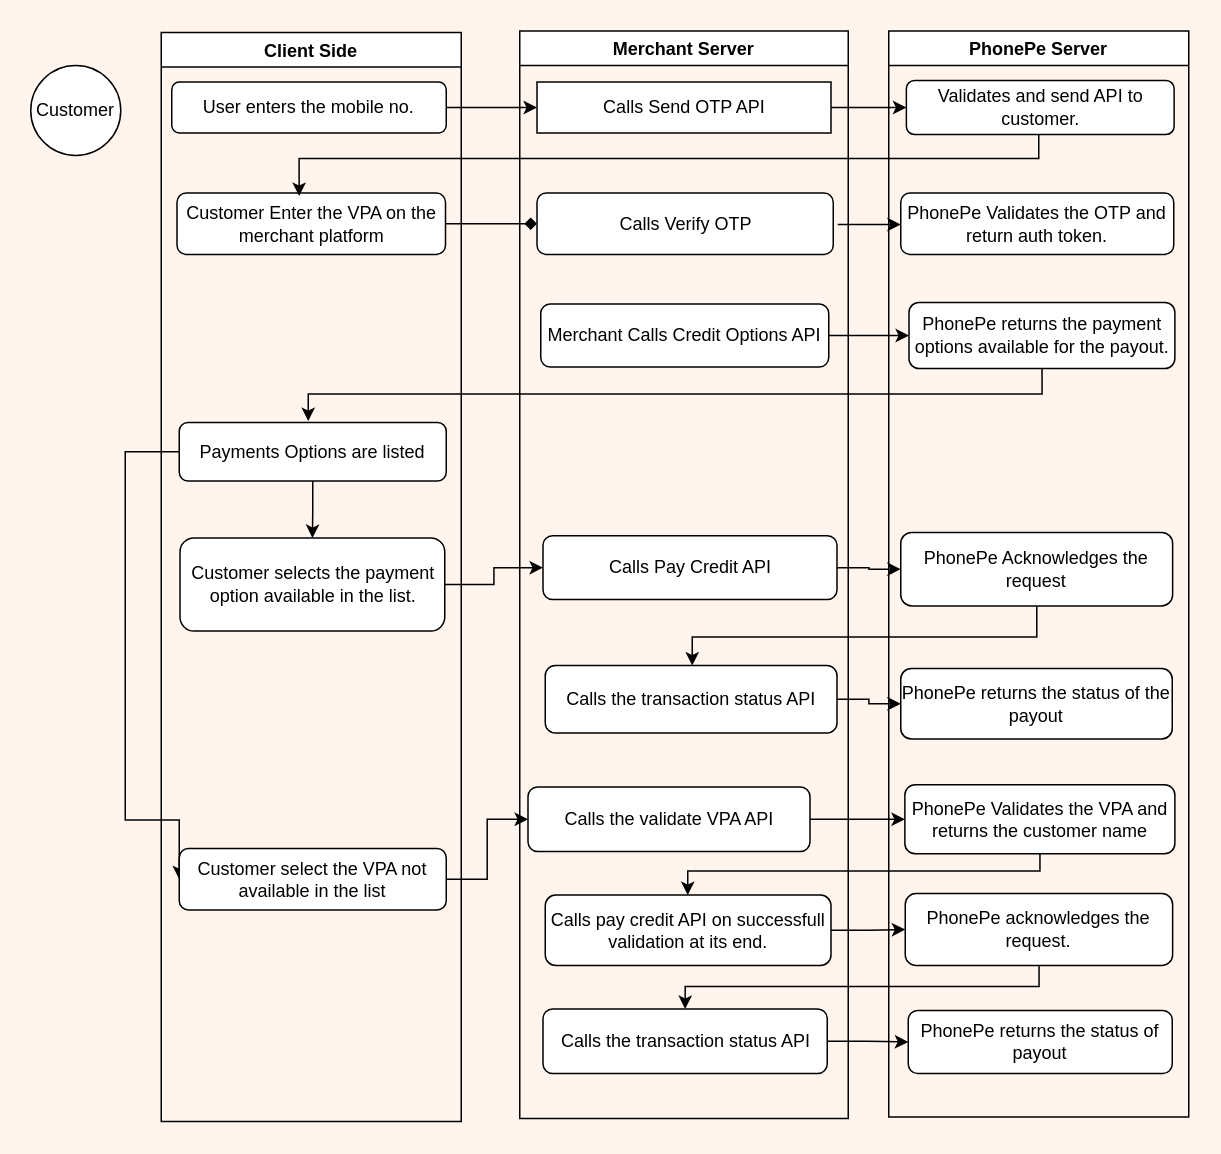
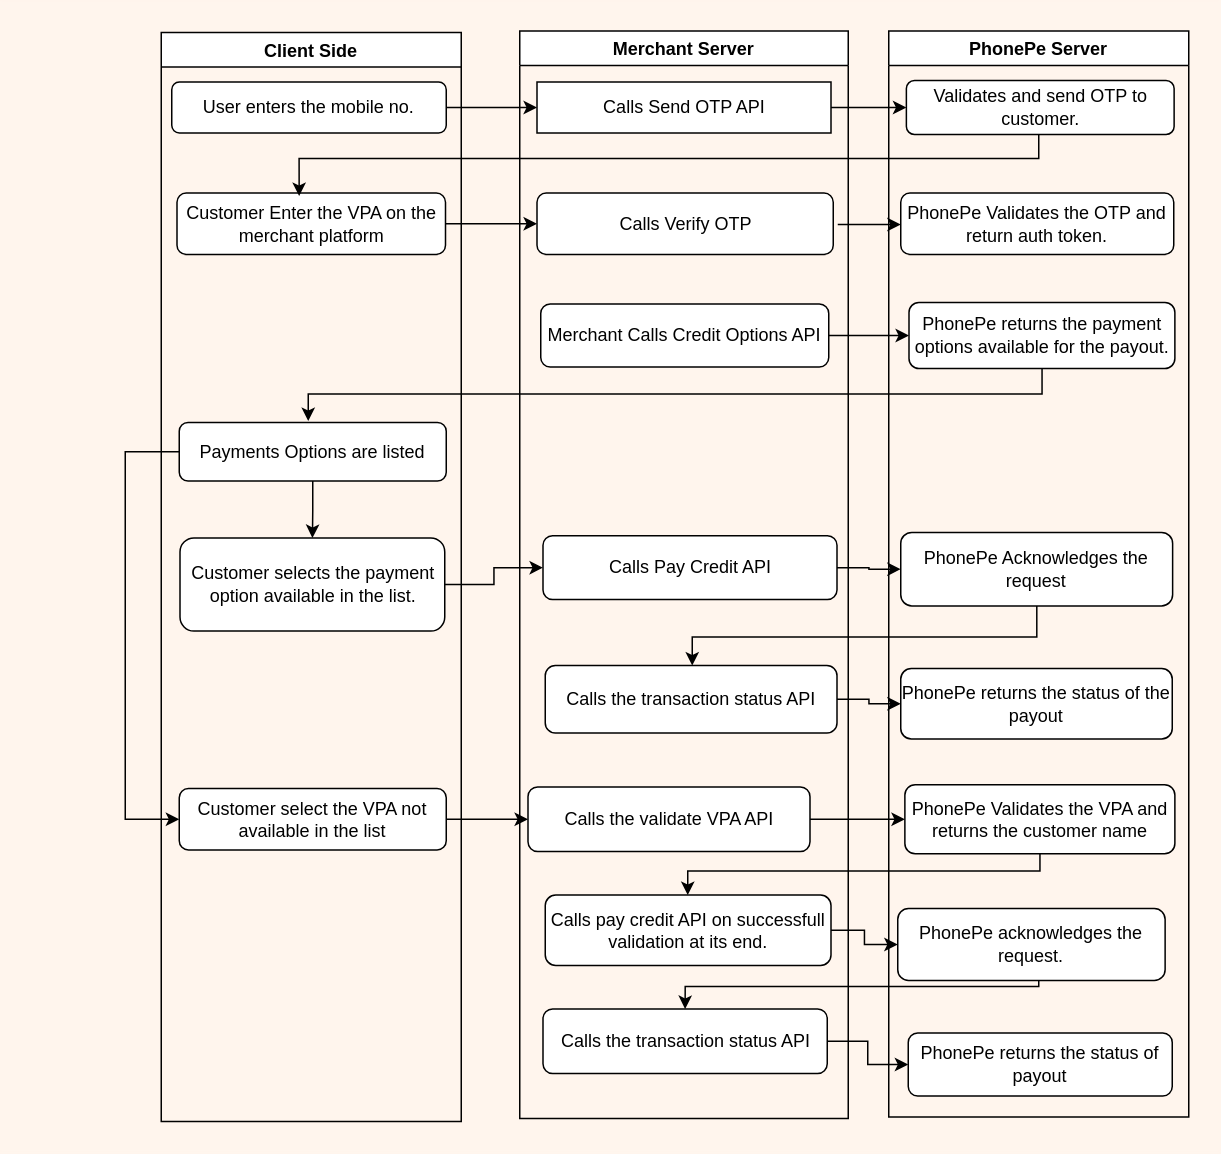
  <mxCell id="0" />
  <mxCell id="1" parent="0" />
- <mxCell id="2" value="Customer" style="ellipse;whiteSpace=wrap;html=1;aspect=fixed;" vertex="1" parent="1"><mxGeometry x="20" y="43" width="60" height="60" as="geometry" /></mxCell>
  <mxCell id="3" value="Client Side" style="swimlane;startSize=23;" vertex="1" parent="1"><mxGeometry x="107" y="21" width="200" height="726" as="geometry" /></mxCell>
  <mxCell id="4" value="User enters the mobile no." style="rounded=1;whiteSpace=wrap;html=1;" vertex="1" parent="3"><mxGeometry x="7" y="33" width="183" height="34" as="geometry" /></mxCell>
  <mxCell id="5" value="Customer Enter the VPA on the merchant platform" style="rounded=1;whiteSpace=wrap;html=1;" vertex="1" parent="3"><mxGeometry x="10.5" y="107" width="179" height="41" as="geometry" /></mxCell>
  <mxCell id="6" value="" style="edgeStyle=orthogonalEdgeStyle;rounded=0;orthogonalLoop=1;jettySize=auto;html=1;" edge="1" parent="3" source="8" target="9"><mxGeometry relative="1" as="geometry" /></mxCell>
  <mxCell id="7" style="edgeStyle=orthogonalEdgeStyle;rounded=0;orthogonalLoop=1;jettySize=auto;html=1;entryX=0;entryY=0.5;entryDx=0;entryDy=0;" edge="1" parent="3" source="8" target="10"><mxGeometry relative="1" as="geometry"><Array as="points"><mxPoint x="-24" y="280" /><mxPoint x="-24" y="525" /></Array></mxGeometry></mxCell>
  <mxCell id="8" value="Payments Options are listed" style="rounded=1;whiteSpace=wrap;html=1;" vertex="1" parent="3"><mxGeometry x="12" y="260" width="178" height="39" as="geometry" /></mxCell>
  <mxCell id="9" value="Customer selects the payment option available in the list." style="rounded=1;whiteSpace=wrap;html=1;" vertex="1" parent="3"><mxGeometry x="12.5" y="337" width="176.5" height="62" as="geometry" /></mxCell>
- <mxCell id="10" value="Customer select the VPA not available in the list" style="rounded=1;whiteSpace=wrap;html=1;" vertex="1" parent="3"><mxGeometry x="12" y="544" width="178" height="41" as="geometry" /></mxCell>
+ <mxCell id="10" value="Customer select the VPA not available in the list" style="rounded=1;whiteSpace=wrap;html=1;" vertex="1" parent="3"><mxGeometry x="12" y="504" width="178" height="41" as="geometry" /></mxCell>
  <mxCell id="11" value="Merchant Server" style="swimlane;startSize=23;" vertex="1" parent="1"><mxGeometry x="346" y="20" width="219" height="725" as="geometry" /></mxCell>
  <mxCell id="12" value="Calls Send OTP API" style="whiteSpace=wrap;html=1;rounded=0;" vertex="1" parent="11"><mxGeometry x="11.5" y="34" width="196" height="34" as="geometry" /></mxCell>
  <mxCell id="13" value="Calls Verify OTP" style="rounded=1;whiteSpace=wrap;html=1;" vertex="1" parent="11"><mxGeometry x="11.5" y="108" width="197.5" height="41" as="geometry" /></mxCell>
  <mxCell id="14" value="Merchant Calls Credit Options API" style="rounded=1;whiteSpace=wrap;html=1;" vertex="1" parent="11"><mxGeometry x="14" y="182" width="192" height="42" as="geometry" /></mxCell>
  <mxCell id="15" value="Calls Pay Credit API" style="rounded=1;whiteSpace=wrap;html=1;" vertex="1" parent="11"><mxGeometry x="15.5" y="336.5" width="196" height="42.5" as="geometry" /></mxCell>
  <mxCell id="16" value="Calls the transaction status API" style="rounded=1;whiteSpace=wrap;html=1;" vertex="1" parent="11"><mxGeometry x="17" y="423" width="194.5" height="45" as="geometry" /></mxCell>
  <mxCell id="17" value="Calls the validate VPA API" style="rounded=1;whiteSpace=wrap;html=1;" vertex="1" parent="11"><mxGeometry x="5.5" y="504" width="188" height="43" as="geometry" /></mxCell>
  <mxCell id="18" value="Calls pay credit API on successfull validation at its end." style="rounded=1;whiteSpace=wrap;html=1;" vertex="1" parent="11"><mxGeometry x="17" y="576" width="190.5" height="47" as="geometry" /></mxCell>
  <mxCell id="19" value="Calls the transaction status API" style="rounded=1;whiteSpace=wrap;html=1;" vertex="1" parent="11"><mxGeometry x="15.5" y="652" width="189.5" height="43" as="geometry" /></mxCell>
  <mxCell id="20" value="PhonePe Server" style="swimlane;" vertex="1" parent="1"><mxGeometry x="592" y="20" width="200" height="724" as="geometry" /></mxCell>
- <mxCell id="21" value="Validates and send API to customer." style="rounded=1;whiteSpace=wrap;html=1;" vertex="1" parent="20"><mxGeometry x="11.75" y="33" width="178.5" height="36" as="geometry" /></mxCell>
+ <mxCell id="21" value="Validates and send OTP to customer." style="rounded=1;whiteSpace=wrap;html=1;" vertex="1" parent="20"><mxGeometry x="11.75" y="33" width="178.5" height="36" as="geometry" /></mxCell>
  <mxCell id="22" value="&lt;div&gt;PhonePe Validates the OTP and&lt;/div&gt;&lt;div&gt;return auth token.&lt;br&gt;&lt;/div&gt;" style="rounded=1;whiteSpace=wrap;html=1;" vertex="1" parent="20"><mxGeometry x="8" y="108" width="182" height="41" as="geometry" /></mxCell>
  <mxCell id="23" value="PhonePe returns the payment options available for the payout." style="rounded=1;whiteSpace=wrap;html=1;" vertex="1" parent="20"><mxGeometry x="13.5" y="181" width="177.25" height="44" as="geometry" /></mxCell>
  <mxCell id="24" value="PhonePe Acknowledges the request" style="rounded=1;whiteSpace=wrap;html=1;" vertex="1" parent="20"><mxGeometry x="8" y="334.25" width="181.25" height="49" as="geometry" /></mxCell>
  <mxCell id="25" value="PhonePe returns the status of the payout" style="rounded=1;whiteSpace=wrap;html=1;" vertex="1" parent="20"><mxGeometry x="8" y="425" width="181" height="47" as="geometry" /></mxCell>
  <mxCell id="26" value="PhonePe Validates the VPA and returns the customer name" style="rounded=1;whiteSpace=wrap;html=1;" vertex="1" parent="20"><mxGeometry x="10.75" y="502.5" width="180" height="46" as="geometry" /></mxCell>
- <mxCell id="27" value="PhonePe acknowledges the request." style="rounded=1;whiteSpace=wrap;html=1;" vertex="1" parent="20"><mxGeometry x="11" y="575" width="178.25" height="48" as="geometry" /></mxCell>
- <mxCell id="28" value="PhonePe returns the status of payout" style="rounded=1;whiteSpace=wrap;html=1;" vertex="1" parent="20"><mxGeometry x="13" y="653" width="176" height="42" as="geometry" /></mxCell>
+ <mxCell id="27" value="PhonePe acknowledges the request." style="rounded=1;whiteSpace=wrap;html=1;" vertex="1" parent="20"><mxGeometry x="6" y="585" width="178.25" height="48" as="geometry" /></mxCell>
+ <mxCell id="28" value="PhonePe returns the status of payout" style="rounded=1;whiteSpace=wrap;html=1;" vertex="1" parent="20"><mxGeometry x="13" y="668" width="176" height="42" as="geometry" /></mxCell>
  <mxCell id="29" value="" style="edgeStyle=orthogonalEdgeStyle;rounded=0;orthogonalLoop=1;jettySize=auto;html=1;" edge="1" parent="1" source="4" target="12"><mxGeometry relative="1" as="geometry" /></mxCell>
  <mxCell id="30" value="" style="edgeStyle=orthogonalEdgeStyle;rounded=0;orthogonalLoop=1;jettySize=auto;html=1;" edge="1" parent="1" source="12" target="21"><mxGeometry relative="1" as="geometry" /></mxCell>
- <mxCell id="31" value="" style="edgeStyle=orthogonalEdgeStyle;rounded=0;orthogonalLoop=1;jettySize=auto;html=1;endArrow=diamond;" edge="1" parent="1" source="5" target="13"><mxGeometry relative="1" as="geometry" /></mxCell>
+ <mxCell id="31" value="" style="edgeStyle=orthogonalEdgeStyle;rounded=0;orthogonalLoop=1;jettySize=auto;html=1;" edge="1" parent="1" source="5" target="13"><mxGeometry relative="1" as="geometry" /></mxCell>
  <mxCell id="32" value="" style="endArrow=classic;html=1;rounded=0;" edge="1" parent="1"><mxGeometry width="50" height="50" relative="1" as="geometry"><mxPoint x="558" y="149" as="sourcePoint" /><mxPoint x="600" y="149" as="targetPoint" /></mxGeometry></mxCell>
  <mxCell id="33" value="" style="edgeStyle=orthogonalEdgeStyle;rounded=0;orthogonalLoop=1;jettySize=auto;html=1;" edge="1" parent="1" source="14" target="23"><mxGeometry relative="1" as="geometry" /></mxCell>
  <mxCell id="34" value="" style="edgeStyle=orthogonalEdgeStyle;rounded=0;orthogonalLoop=1;jettySize=auto;html=1;" edge="1" parent="1" source="9" target="15"><mxGeometry relative="1" as="geometry" /></mxCell>
  <mxCell id="35" value="" style="edgeStyle=orthogonalEdgeStyle;rounded=0;orthogonalLoop=1;jettySize=auto;html=1;" edge="1" parent="1" source="15" target="24"><mxGeometry relative="1" as="geometry" /></mxCell>
  <mxCell id="36" style="edgeStyle=orthogonalEdgeStyle;rounded=0;orthogonalLoop=1;jettySize=auto;html=1;" edge="1" parent="1" source="24" target="16"><mxGeometry relative="1" as="geometry"><Array as="points"><mxPoint x="691" y="424" /><mxPoint x="461" y="424" /></Array></mxGeometry></mxCell>
  <mxCell id="37" value="" style="edgeStyle=orthogonalEdgeStyle;rounded=0;orthogonalLoop=1;jettySize=auto;html=1;" edge="1" parent="1" source="16" target="25"><mxGeometry relative="1" as="geometry" /></mxCell>
  <mxCell id="38" value="" style="edgeStyle=orthogonalEdgeStyle;rounded=0;orthogonalLoop=1;jettySize=auto;html=1;" edge="1" parent="1" source="10" target="17"><mxGeometry relative="1" as="geometry" /></mxCell>
  <mxCell id="39" value="" style="edgeStyle=orthogonalEdgeStyle;rounded=0;orthogonalLoop=1;jettySize=auto;html=1;" edge="1" parent="1" source="17" target="26"><mxGeometry relative="1" as="geometry" /></mxCell>
  <mxCell id="40" style="edgeStyle=orthogonalEdgeStyle;rounded=0;orthogonalLoop=1;jettySize=auto;html=1;" edge="1" parent="1" source="26" target="18"><mxGeometry relative="1" as="geometry"><Array as="points"><mxPoint x="693" y="580" /><mxPoint x="458" y="580" /></Array></mxGeometry></mxCell>
  <mxCell id="41" value="" style="edgeStyle=orthogonalEdgeStyle;rounded=0;orthogonalLoop=1;jettySize=auto;html=1;" edge="1" parent="1" source="18" target="27"><mxGeometry relative="1" as="geometry" /></mxCell>
  <mxCell id="42" style="edgeStyle=orthogonalEdgeStyle;rounded=0;orthogonalLoop=1;jettySize=auto;html=1;entryX=0.5;entryY=0;entryDx=0;entryDy=0;" edge="1" parent="1" source="27" target="19"><mxGeometry relative="1" as="geometry"><Array as="points"><mxPoint x="692" y="657" /><mxPoint x="456" y="657" /></Array></mxGeometry></mxCell>
  <mxCell id="43" value="" style="edgeStyle=orthogonalEdgeStyle;rounded=0;orthogonalLoop=1;jettySize=auto;html=1;" edge="1" parent="1" source="19" target="28"><mxGeometry relative="1" as="geometry" /></mxCell>
  <mxCell id="44" style="edgeStyle=orthogonalEdgeStyle;rounded=0;orthogonalLoop=1;jettySize=auto;html=1;entryX=0.455;entryY=0.049;entryDx=0;entryDy=0;entryPerimeter=0;" edge="1" parent="1" source="21" target="5"><mxGeometry relative="1" as="geometry"><Array as="points"><mxPoint x="692" y="105" /><mxPoint x="199" y="105" /></Array></mxGeometry></mxCell>
  <mxCell id="45" style="edgeStyle=orthogonalEdgeStyle;rounded=0;orthogonalLoop=1;jettySize=auto;html=1;" edge="1" parent="1" source="23"><mxGeometry relative="1" as="geometry"><mxPoint x="205" y="280" as="targetPoint" /><Array as="points"><mxPoint x="694" y="262" /><mxPoint x="205" y="262" /></Array></mxGeometry></mxCell>
